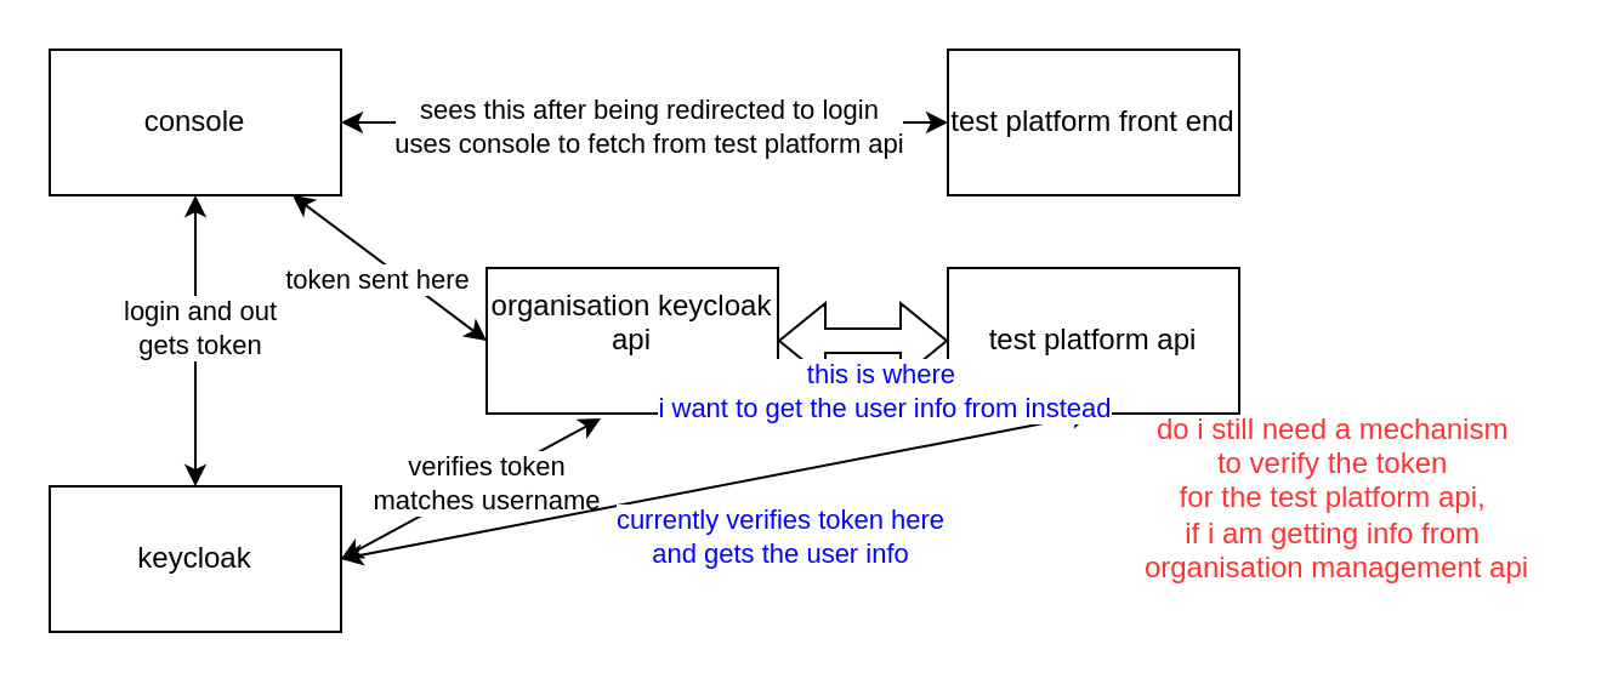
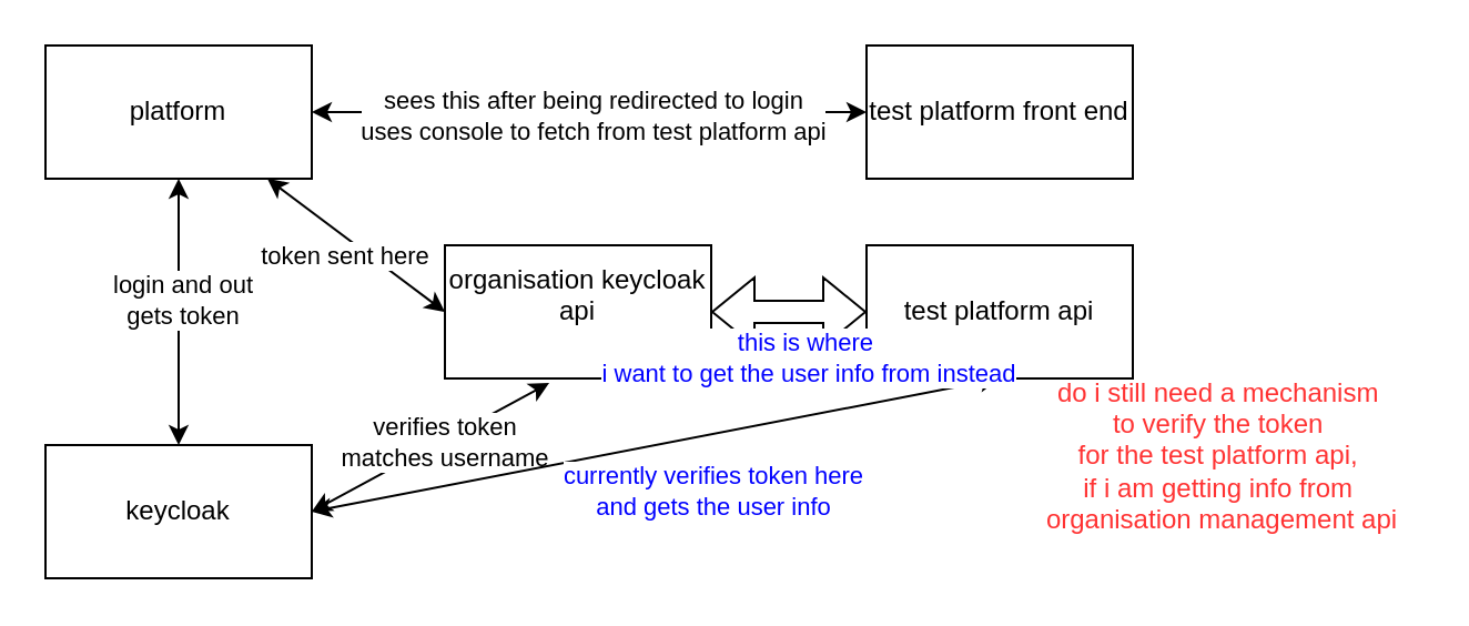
  <mxCell id="0" />
  <mxCell id="1" parent="0" />
  <mxCell id="2" value="keycloak" style="rounded=0;whiteSpace=wrap;html=1;" vertex="1" parent="1"><mxGeometry x="20" y="200" width="120" height="60" as="geometry" /></mxCell>
  <mxCell id="3" value="organisation keycloak api&lt;div&gt;&lt;br&gt;&lt;/div&gt;" style="rounded=0;whiteSpace=wrap;html=1;" vertex="1" parent="1"><mxGeometry x="200" y="110" width="120" height="60" as="geometry" /></mxCell>
  <mxCell id="4" value="test platform api" style="rounded=0;whiteSpace=wrap;html=1;" vertex="1" parent="1"><mxGeometry x="390" y="110" width="120" height="60" as="geometry" /></mxCell>
  <mxCell id="5" value="test platform front end" style="rounded=0;whiteSpace=wrap;html=1;" vertex="1" parent="1"><mxGeometry x="390" y="20" width="120" height="60" as="geometry" /></mxCell>
- <mxCell id="6" value="console" style="rounded=0;whiteSpace=wrap;html=1;" vertex="1" parent="1"><mxGeometry x="20" y="20" width="120" height="60" as="geometry" /></mxCell>
+ <mxCell id="6" value="platform" style="rounded=0;whiteSpace=wrap;html=1;" vertex="1" parent="1"><mxGeometry x="20" y="20" width="120" height="60" as="geometry" /></mxCell>
  <mxCell id="7" value="" style="endArrow=classic;startArrow=classic;html=1;rounded=0;entryX=0;entryY=0.5;entryDx=0;entryDy=0;exitX=1;exitY=0.5;exitDx=0;exitDy=0;" edge="1" parent="1" source="6" target="5"><mxGeometry width="50" height="50" relative="1" as="geometry"><mxPoint x="250" y="110" as="sourcePoint" /><mxPoint x="300" y="60" as="targetPoint" /></mxGeometry></mxCell>
  <mxCell id="8" value="sees this after being redirected to login&lt;div&gt;uses console to fetch from test platform api&lt;/div&gt;" style="edgeLabel;html=1;align=center;verticalAlign=middle;resizable=0;points=[];" vertex="1" connectable="0" parent="7"><mxGeometry x="0.008" y="-1" relative="1" as="geometry"><mxPoint as="offset" /></mxGeometry></mxCell>
  <mxCell id="9" value="" style="endArrow=classic;startArrow=classic;html=1;rounded=0;entryX=0.5;entryY=1;entryDx=0;entryDy=0;" edge="1" parent="1" target="6"><mxGeometry width="50" height="50" relative="1" as="geometry"><mxPoint x="80" y="200" as="sourcePoint" /><mxPoint x="300" y="60" as="targetPoint" /></mxGeometry></mxCell>
  <mxCell id="10" value="login and out&lt;div&gt;gets token&lt;/div&gt;" style="edgeLabel;html=1;align=center;verticalAlign=middle;resizable=0;points=[];" vertex="1" connectable="0" parent="9"><mxGeometry x="0.1" y="-1" relative="1" as="geometry"><mxPoint as="offset" /></mxGeometry></mxCell>
  <mxCell id="11" value="" style="endArrow=classic;startArrow=classic;html=1;rounded=0;exitX=0;exitY=0.5;exitDx=0;exitDy=0;" edge="1" parent="1" source="3" target="6"><mxGeometry width="50" height="50" relative="1" as="geometry"><mxPoint x="250" y="110" as="sourcePoint" /><mxPoint x="300" y="60" as="targetPoint" /></mxGeometry></mxCell>
  <mxCell id="12" value="token sent here" style="edgeLabel;html=1;align=center;verticalAlign=middle;resizable=0;points=[];" vertex="1" connectable="0" parent="11"><mxGeometry x="0.048" y="7" relative="1" as="geometry"><mxPoint as="offset" /></mxGeometry></mxCell>
  <mxCell id="13" value="" style="endArrow=classic;startArrow=classic;html=1;rounded=0;entryX=0.392;entryY=1.033;entryDx=0;entryDy=0;entryPerimeter=0;" edge="1" parent="1" target="3"><mxGeometry width="50" height="50" relative="1" as="geometry"><mxPoint x="140" y="230" as="sourcePoint" /><mxPoint x="190" y="180" as="targetPoint" /></mxGeometry></mxCell>
  <mxCell id="14" value="verifies token&lt;div&gt;matches username&lt;/div&gt;" style="edgeLabel;html=1;align=center;verticalAlign=middle;resizable=0;points=[];" vertex="1" connectable="0" parent="13"><mxGeometry x="0.095" y="-1" relative="1" as="geometry"><mxPoint as="offset" /></mxGeometry></mxCell>
  <mxCell id="15" value="" style="endArrow=classic;startArrow=classic;html=1;rounded=0;entryX=0.5;entryY=1;entryDx=0;entryDy=0;exitX=1;exitY=0.5;exitDx=0;exitDy=0;" edge="1" parent="1" source="2" target="4"><mxGeometry width="50" height="50" relative="1" as="geometry"><mxPoint x="250" y="110" as="sourcePoint" /><mxPoint x="300" y="60" as="targetPoint" /></mxGeometry></mxCell>
  <mxCell id="16" value="&lt;font style=&quot;color: rgb(0, 0, 255);&quot;&gt;currently verifies token here&lt;/font&gt;&lt;div&gt;&lt;font style=&quot;color: rgb(0, 0, 255);&quot;&gt;and gets the user info&lt;/font&gt;&lt;/div&gt;" style="edgeLabel;html=1;align=center;verticalAlign=middle;resizable=0;points=[];" vertex="1" connectable="0" parent="15"><mxGeometry x="0.026" relative="1" as="geometry"><mxPoint x="21" y="21" as="offset" /></mxGeometry></mxCell>
  <mxCell id="17" value="" style="shape=flexArrow;endArrow=classic;startArrow=classic;html=1;rounded=0;exitX=1;exitY=0.5;exitDx=0;exitDy=0;entryX=0;entryY=0.5;entryDx=0;entryDy=0;" edge="1" parent="1" source="3" target="4"><mxGeometry width="100" height="100" relative="1" as="geometry"><mxPoint x="220" y="130" as="sourcePoint" /><mxPoint x="320" y="30" as="targetPoint" /></mxGeometry></mxCell>
  <mxCell id="18" value="&lt;font style=&quot;color: rgb(0, 0, 255);&quot;&gt;this is where&amp;nbsp;&lt;/font&gt;&lt;div&gt;&lt;font style=&quot;color: rgb(0, 0, 255);&quot;&gt;i want to get the user info from instead&lt;/font&gt;&lt;/div&gt;" style="edgeLabel;html=1;align=center;verticalAlign=middle;resizable=0;points=[];" vertex="1" connectable="0" parent="17"><mxGeometry x="0.229" y="-2" relative="1" as="geometry"><mxPoint y="18" as="offset" /></mxGeometry></mxCell>
  <mxCell id="19" value="&lt;font style=&quot;color: rgb(255, 51, 51);&quot;&gt;do i still need a mechanism&amp;nbsp;&lt;/font&gt;&lt;div&gt;&lt;font style=&quot;color: rgb(255, 51, 51);&quot;&gt;to verify the token&amp;nbsp;&lt;/font&gt;&lt;/div&gt;&lt;div&gt;&lt;font style=&quot;color: rgb(255, 51, 51);&quot;&gt;for the test platform api,&amp;nbsp;&lt;/font&gt;&lt;/div&gt;&lt;div&gt;&lt;font style=&quot;color: rgb(255, 51, 51);&quot;&gt;if i am getting info from&amp;nbsp;&lt;/font&gt;&lt;/div&gt;&lt;div&gt;&lt;font style=&quot;color: rgb(255, 51, 51);&quot;&gt;organisation management api&lt;/font&gt;&lt;/div&gt;" style="text;html=1;align=center;verticalAlign=middle;resizable=0;points=[];autosize=1;strokeColor=none;fillColor=none;" vertex="1" parent="1"><mxGeometry x="460" y="160" width="180" height="90" as="geometry" /></mxCell>
